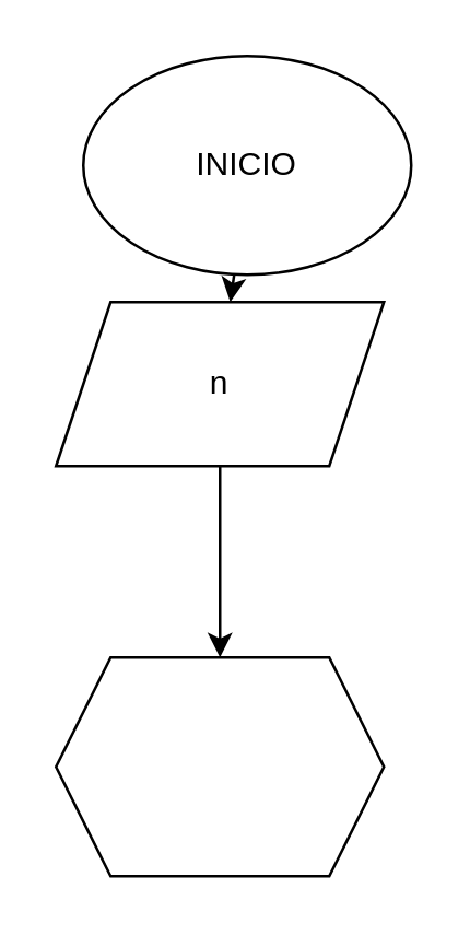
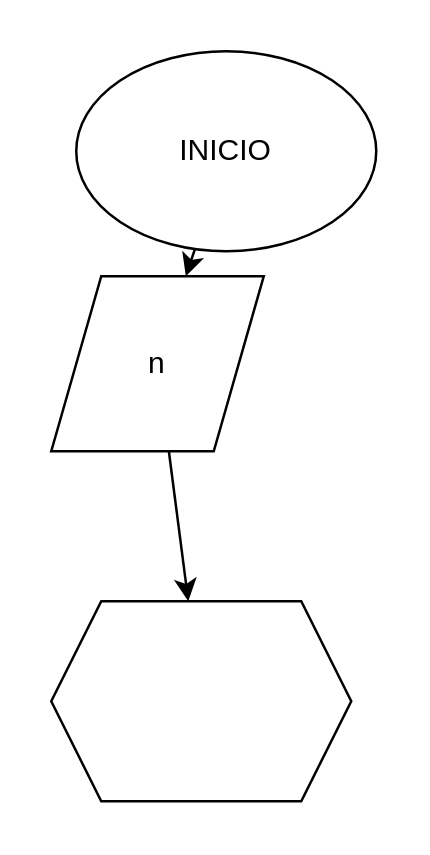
  <mxCell id="0" />
  <mxCell id="1" parent="0" />
  <mxCell id="2" value="" style="edgeStyle=none;html=1;" edge="1" parent="1" source="3" target="5"><mxGeometry relative="1" as="geometry" /></mxCell>
  <mxCell id="3" value="INICIO" style="ellipse;whiteSpace=wrap;html=1;" vertex="1" parent="1"><mxGeometry x="30" y="20" width="120" height="80" as="geometry" /></mxCell>
  <mxCell id="4" value="" style="edgeStyle=none;html=1;" edge="1" parent="1" source="5" target="6"><mxGeometry relative="1" as="geometry" /></mxCell>
- <mxCell id="5" value="n" style="shape=parallelogram;perimeter=parallelogramPerimeter;whiteSpace=wrap;html=1;fixedSize=1;" vertex="1" parent="1"><mxGeometry x="20" y="110" width="120" height="60" as="geometry" /></mxCell>
+ <mxCell id="5" value="n" style="shape=parallelogram;perimeter=parallelogramPerimeter;whiteSpace=wrap;html=1;fixedSize=1;" vertex="1" parent="1"><mxGeometry x="20" y="110" width="85" height="70" as="geometry" /></mxCell>
  <mxCell id="6" value="" style="shape=hexagon;perimeter=hexagonPerimeter2;whiteSpace=wrap;html=1;fixedSize=1;" vertex="1" parent="1"><mxGeometry x="20" y="240" width="120" height="80" as="geometry" /></mxCell>
